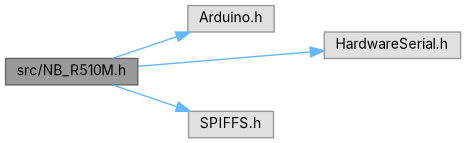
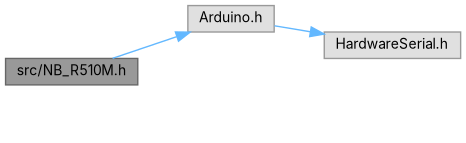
  digraph {
    fontname=Inter
    rankdir=LR
    node [color=grey60 fillcolor="#E0E0E0" fontname=Inter fontsize=10 shape=box style=filled]
    edge [color=steelblue1 fontname=Inter fontsize=10 labelfontname=Helvetica labelfontsize=10 style=solid]
    n1 [color=gray40 fillcolor=grey60 fontcolor=black height=0.2 label="src/NB_R510M.h" width=0.4]
    n2 [height=0.2 label="Arduino.h" width=0.4]
    n3 [height=0.2 label="HardwareSerial.h" width=0.4]
-   n4 [height=0.2 label="SPIFFS.h" width=0.4]
    n1 -> n2
-   n1 -> n3
-   n1 -> n4
+   n2 -> n3
  }
